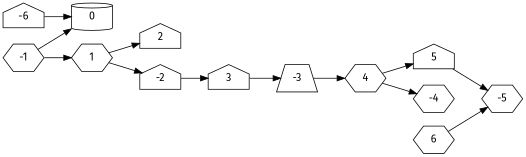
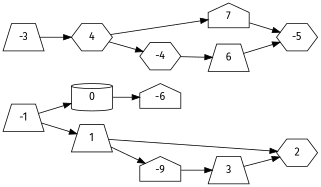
  digraph {
    fontname="Fira Sans"
    rankdir=LR
    node [fontname="Fira Sans" shape=trapezium]
    edge [fontname="Fira Sans"]
    -6 [shape=house]
    0 [shape=cylinder]
-   -1 [shape=hexagon]
-   1 [shape=hexagon]
-   2 [shape=house]
-   -2 [shape=house]
-   3 [shape=house]
+   -1
+   1
+   2 [shape=hexagon]
+   -2 [shape=house label=-9]
+   3
    -5 [shape=hexagon]
    -3
    4 [shape=hexagon]
-   5 [shape=house]
+   5 [shape=house label=7]
    -4 [shape=hexagon]
-   6 [shape=hexagon]
-   -6 -> 0
+   6
+   0 -> -6
    -1 -> 0
    -1 -> 1
    1 -> 2
    1 -> -2
    -2 -> 3
-   3 -> -3
+   3 -> 2
    -3 -> 4
    4 -> 5
    4 -> -4
    5 -> -5
+   -4 -> 6
    6 -> -5
  }
